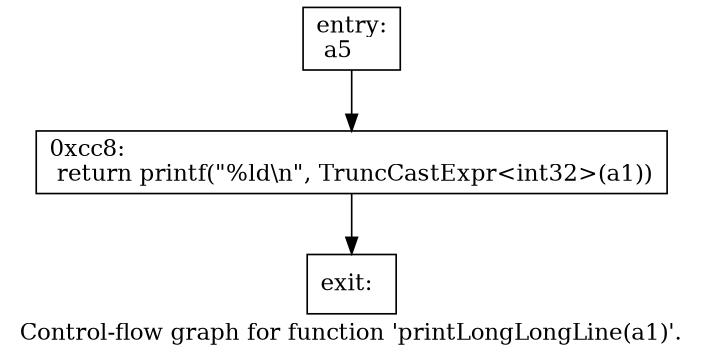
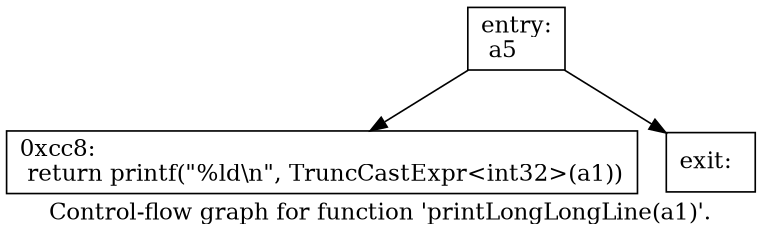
  digraph {
    label="Control-flow graph for function 'printLongLongLine(a1)'."
    node [shape=record]
    n1 [label="{entry:\l  a5\l}"]
    n2 [label="{0xcc8:\l  return printf(\"%ld\\n\", TruncCastExpr\<int32\>(a1))\l}"]
    n3 [label="{exit:\l}"]
    n1 -> n2
-   n2 -> n3
+   n1 -> n3
  }
